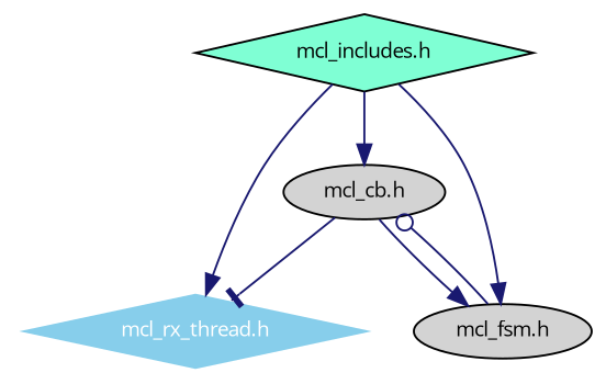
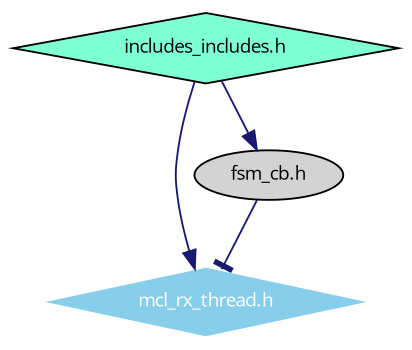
  digraph {
    fontname="Open Sans"
    node [color=black fillcolor=lightgrey fontname="Open Sans" fontsize=10 shape=diamond style=filled]
    edge [arrowhead=normal color=midnightblue fontname="Open Sans" fontsize=10 labelfontname=Helvetica labelfontsize=10 style=solid]
    n1 [color=white fillcolor=skyblue fontcolor=white height=0.2 label="mcl_rx_thread.h" width=0.4]
-   n2 [height=0.2 label="mcl_cb.h" shape=ellipse width=0.4]
-   n3 [height=0.2 label="mcl_fsm.h" shape=ellipse width=0.4]
-   n4 [fillcolor=aquamarine height=0.2 label="mcl_includes.h" width=0.4]
+   n2 [height=0.2 label="fsm_cb.h" shape=ellipse width=0.4]
+   n4 [fillcolor=aquamarine height=0.2 label="includes_includes.h" width=0.4]
    n2 -> n1 [arrowhead=tee]
-   n2 -> n3
-   n3 -> n2 [arrowhead=odot]
    n4 -> n1
    n4 -> n2
-   n4 -> n3
  }
